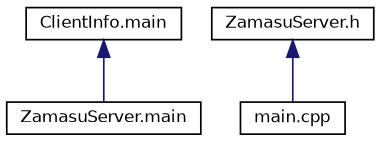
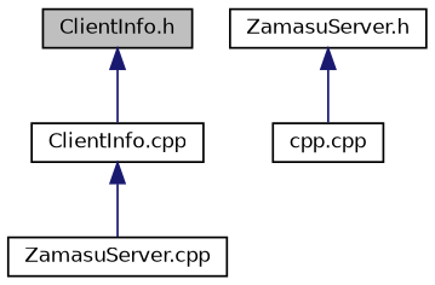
  digraph {
    node [color=black fillcolor=white fontname=Helvetica fontsize=10 shape=record style=filled]
    edge [color=midnightblue dir=back fontname=Helvetica fontsize=10 labelfontname=Helvetica labelfontsize=10 style=solid]
-   n2 [height=0.2 label="ClientInfo.main" width=0.4]
-   n3 [height=0.2 label="ZamasuServer.main" width=0.4]
+   n1 [fillcolor=grey75 fontcolor=black height=0.2 label="ClientInfo.h" width=0.4]
+   n2 [height=0.2 label="ClientInfo.cpp" width=0.4]
+   n3 [height=0.2 label="ZamasuServer.cpp" width=0.4]
    n4 [height=0.2 label="ZamasuServer.h" width=0.4]
-   n5 [height=0.2 label="main.cpp" width=0.4]
+   n5 [height=0.2 label="cpp.cpp" width=0.4]
+   n1 -> n2
    n2 -> n3
    n4 -> n5
  }
